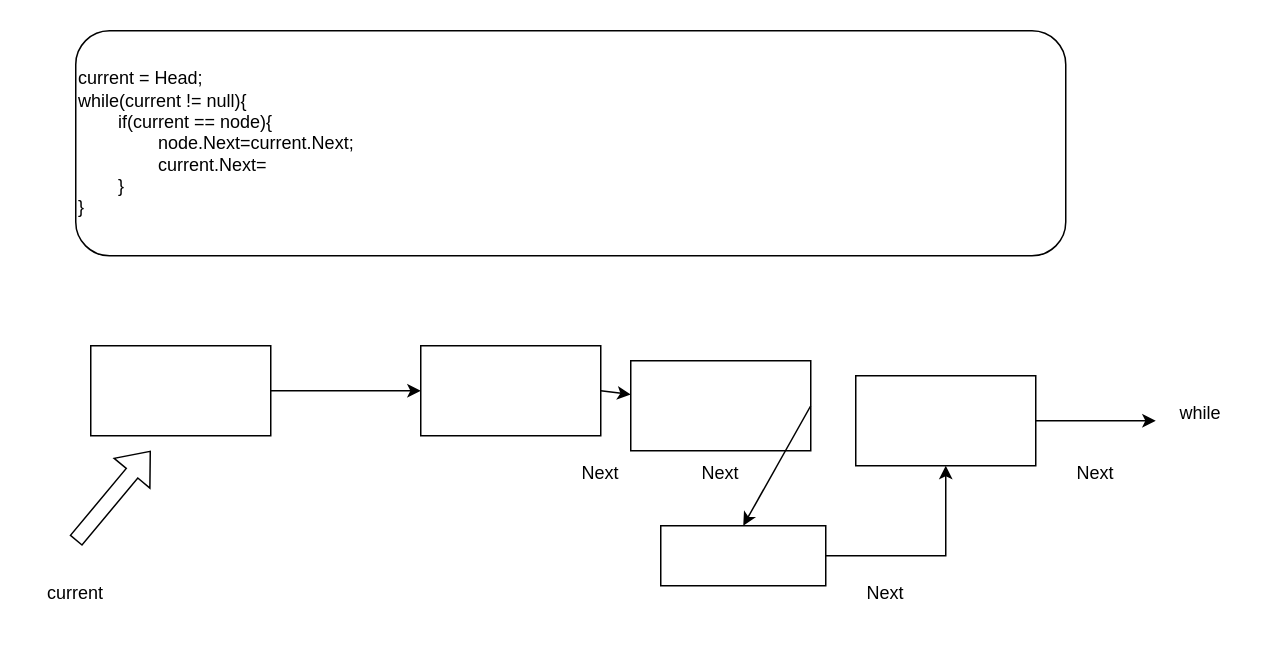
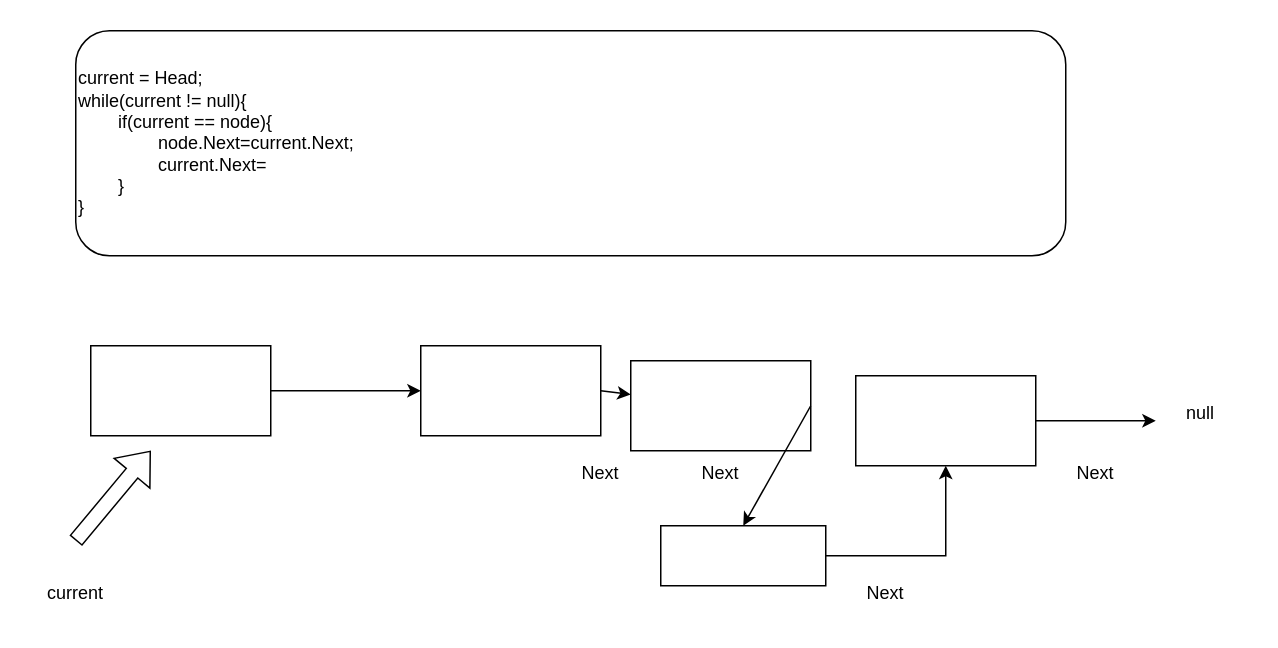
  <mxCell id="0" />
  <mxCell id="1" parent="0" />
  <mxCell id="2" value="" style="rounded=0;whiteSpace=wrap;html=1;" parent="1" vertex="1"><mxGeometry x="60" y="230" width="120" height="60" as="geometry" /></mxCell>
  <mxCell id="3" value="" style="endArrow=classic;html=1;rounded=0;exitX=1;exitY=0.5;exitDx=0;exitDy=0;" parent="1" source="2" target="4" edge="1"><mxGeometry width="50" height="50" relative="1" as="geometry"><mxPoint x="200" y="270" as="sourcePoint" /><mxPoint x="260" y="260" as="targetPoint" /></mxGeometry></mxCell>
  <mxCell id="4" value="" style="rounded=0;whiteSpace=wrap;html=1;" parent="1" vertex="1"><mxGeometry x="280" y="230" width="120" height="60" as="geometry" /></mxCell>
  <mxCell id="5" value="" style="endArrow=classic;html=1;rounded=0;exitX=1;exitY=0.5;exitDx=0;exitDy=0;" parent="1" source="4" target="6" edge="1"><mxGeometry width="50" height="50" relative="1" as="geometry"><mxPoint x="210" y="280" as="sourcePoint" /><mxPoint x="270" y="270" as="targetPoint" /></mxGeometry></mxCell>
  <mxCell id="6" value="" style="rounded=0;whiteSpace=wrap;html=1;" parent="1" vertex="1"><mxGeometry x="420" y="240" width="120" height="60" as="geometry" /></mxCell>
  <mxCell id="7" value="" style="endArrow=classic;html=1;rounded=0;exitX=1;exitY=0.5;exitDx=0;exitDy=0;entryX=0.5;entryY=0;entryDx=0;entryDy=0;" parent="1" source="6" target="17" edge="1"><mxGeometry width="50" height="50" relative="1" as="geometry"><mxPoint x="220" y="290" as="sourcePoint" /><mxPoint x="280" y="280" as="targetPoint" /></mxGeometry></mxCell>
  <mxCell id="8" value="" style="rounded=0;whiteSpace=wrap;html=1;" parent="1" vertex="1"><mxGeometry x="570" y="250" width="120" height="60" as="geometry" /></mxCell>
  <mxCell id="9" value="" style="endArrow=classic;html=1;rounded=0;exitX=1;exitY=0.5;exitDx=0;exitDy=0;" parent="1" source="8" edge="1"><mxGeometry width="50" height="50" relative="1" as="geometry"><mxPoint x="710" y="290" as="sourcePoint" /><mxPoint x="770" y="280" as="targetPoint" /></mxGeometry></mxCell>
  <mxCell id="10" value="" style="shape=flexArrow;endArrow=classic;html=1;rounded=0;" parent="1" edge="1"><mxGeometry width="50" height="50" relative="1" as="geometry"><mxPoint x="50" y="360" as="sourcePoint" /><mxPoint x="100" y="300" as="targetPoint" /></mxGeometry></mxCell>
  <mxCell id="11" value="current" style="text;html=1;align=center;verticalAlign=middle;whiteSpace=wrap;rounded=0;" parent="1" vertex="1"><mxGeometry x="20" y="380" width="60" height="30" as="geometry" /></mxCell>
  <mxCell id="12" value="Next" style="text;html=1;align=center;verticalAlign=middle;whiteSpace=wrap;rounded=0;" parent="1" vertex="1"><mxGeometry x="370" y="300" width="60" height="30" as="geometry" /></mxCell>
  <mxCell id="13" value="Next" style="text;html=1;align=center;verticalAlign=middle;whiteSpace=wrap;rounded=0;" parent="1" vertex="1"><mxGeometry x="450" y="300" width="60" height="30" as="geometry" /></mxCell>
  <mxCell id="14" value="Next" style="text;html=1;align=center;verticalAlign=middle;whiteSpace=wrap;rounded=0;" parent="1" vertex="1"><mxGeometry x="700" y="300" width="60" height="30" as="geometry" /></mxCell>
- <mxCell id="15" value="while" style="text;html=1;align=center;verticalAlign=middle;whiteSpace=wrap;rounded=0;" parent="1" vertex="1"><mxGeometry x="770" y="260" width="60" height="30" as="geometry" /></mxCell>
+ <mxCell id="15" value="null" style="text;html=1;align=center;verticalAlign=middle;whiteSpace=wrap;rounded=0;" parent="1" vertex="1"><mxGeometry x="770" y="260" width="60" height="30" as="geometry" /></mxCell>
  <mxCell id="16" style="edgeStyle=orthogonalEdgeStyle;rounded=0;orthogonalLoop=1;jettySize=auto;html=1;exitX=1;exitY=0.5;exitDx=0;exitDy=0;" parent="1" source="17" target="8" edge="1"><mxGeometry relative="1" as="geometry" /></mxCell>
  <mxCell id="17" value="" style="rounded=0;whiteSpace=wrap;html=1;" parent="1" vertex="1"><mxGeometry x="440" y="350" width="110" height="40" as="geometry" /></mxCell>
  <mxCell id="18" value="current = Head;&lt;br&gt;while(current != null){&lt;br&gt;&lt;span style=&quot;white-space: pre;&quot;&gt;&#09;&lt;/span&gt;if(current == node){&lt;br&gt;&lt;span style=&quot;white-space: pre;&quot;&gt;&#09;&lt;span style=&quot;white-space: pre;&quot;&gt;&#09;&lt;/span&gt;node.Next=cur&lt;/span&gt;rent.Next;&lt;br&gt;&lt;span style=&quot;white-space: pre;&quot;&gt;&#09;&lt;/span&gt;&lt;span style=&quot;white-space: pre;&quot;&gt;&#09;&lt;/span&gt;current.Next=&lt;br&gt;&lt;span style=&quot;white-space: pre;&quot;&gt;&#09;&lt;/span&gt;}&lt;br&gt;}" style="rounded=1;whiteSpace=wrap;html=1;align=left;" parent="1" vertex="1"><mxGeometry x="50" y="20" width="660" height="150" as="geometry" /></mxCell>
  <mxCell id="19" value="Next" style="text;html=1;align=center;verticalAlign=middle;whiteSpace=wrap;rounded=0;" parent="1" vertex="1"><mxGeometry x="560" y="380" width="60" height="30" as="geometry" /></mxCell>
